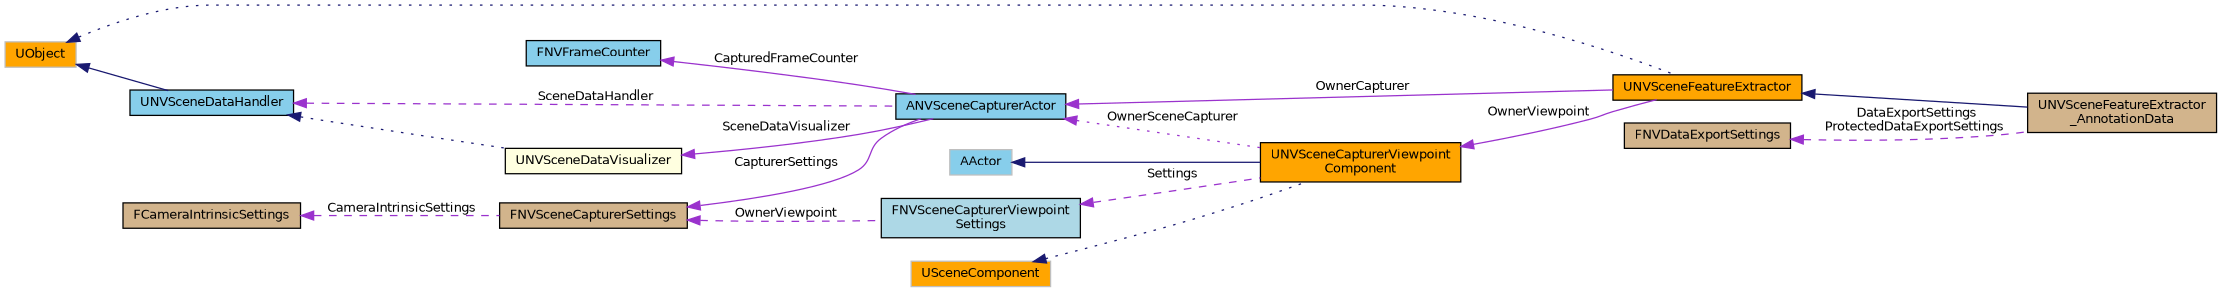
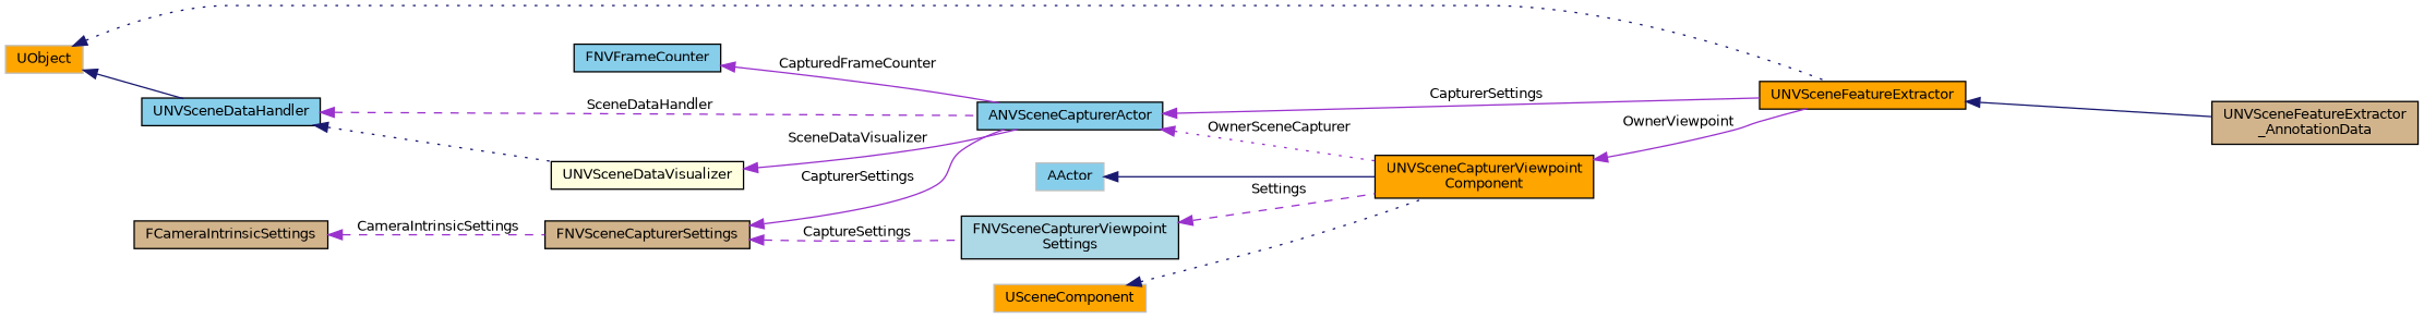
  digraph {
    rankdir=LR
    node [color=black fillcolor=tan fontname=Helvetica fontsize=10 shape=record style=filled]
    edge [color=darkorchid3 dir=back fontname=Helvetica fontsize=10 labelfontname=Helvetica labelfontsize=10 style=solid]
    n1 [fontcolor=black height=0.2 label="UNVSceneFeatureExtractor\l_AnnotationData" width=0.4]
    n2 [fillcolor=orange height=0.2 label=UNVSceneFeatureExtractor width=0.4]
    n3 [color=grey75 fillcolor=orange height=0.2 label=UObject width=0.4]
    n4 [fillcolor=skyblue height=0.2 label=UNVSceneDataHandler width=0.4]
    n5 [fillcolor=skyblue height=0.2 label=ANVSceneCapturerActor width=0.4]
    n6 [fillcolor=lightyellow height=0.2 label=UNVSceneDataVisualizer width=0.4]
    n7 [fillcolor=orange height=0.2 label="UNVSceneCapturerViewpoint\lComponent" width=0.4]
    n8 [color=grey75 fillcolor=orange height=0.2 label=USceneComponent width=0.4]
    n9 [color=grey75 fillcolor=skyblue height=0.2 label=AActor width=0.4]
    n10 [height=0.2 label=FNVSceneCapturerSettings width=0.4]
    n11 [fillcolor=lightblue height=0.2 label="FNVSceneCapturerViewpoint\lSettings" width=0.4]
    n12 [height=0.2 label=FCameraIntrinsicSettings width=0.4]
    n13 [fillcolor=skyblue height=0.2 label=FNVFrameCounter width=0.4]
-   n14 [height=0.2 label=FNVDataExportSettings width=0.4]
    n2 -> n1 [color=midnightblue]
    n3 -> n2 [color=midnightblue style=dotted]
    n3 -> n4 [color=midnightblue]
    n4 -> n5 [label=" SceneDataHandler" style=dashed]
    n4 -> n6 [color=midnightblue style=dotted]
-   n5 -> n2 [label=" OwnerCapturer"]
+   n5 -> n2 [label=" CapturerSettings"]
    n5 -> n7 [label=" OwnerSceneCapturer" style=dotted]
    n6 -> n5 [label=" SceneDataVisualizer"]
    n7 -> n2 [label=" OwnerViewpoint"]
    n8 -> n7 [color=midnightblue style=dotted]
    n9 -> n7 [color=midnightblue]
    n10 -> n5 [label=" CapturerSettings"]
-   n10 -> n11 [label=" OwnerViewpoint" style=dashed]
+   n10 -> n11 [label=" CaptureSettings" style=dashed]
    n11 -> n7 [label=" Settings" style=dashed]
    n12 -> n10 [label=" CameraIntrinsicSettings" style=dashed]
    n13 -> n5 [label=" CapturedFrameCounter"]
-   n14 -> n1 [label=" DataExportSettings\nProtectedDataExportSettings" style=dashed]
  }
